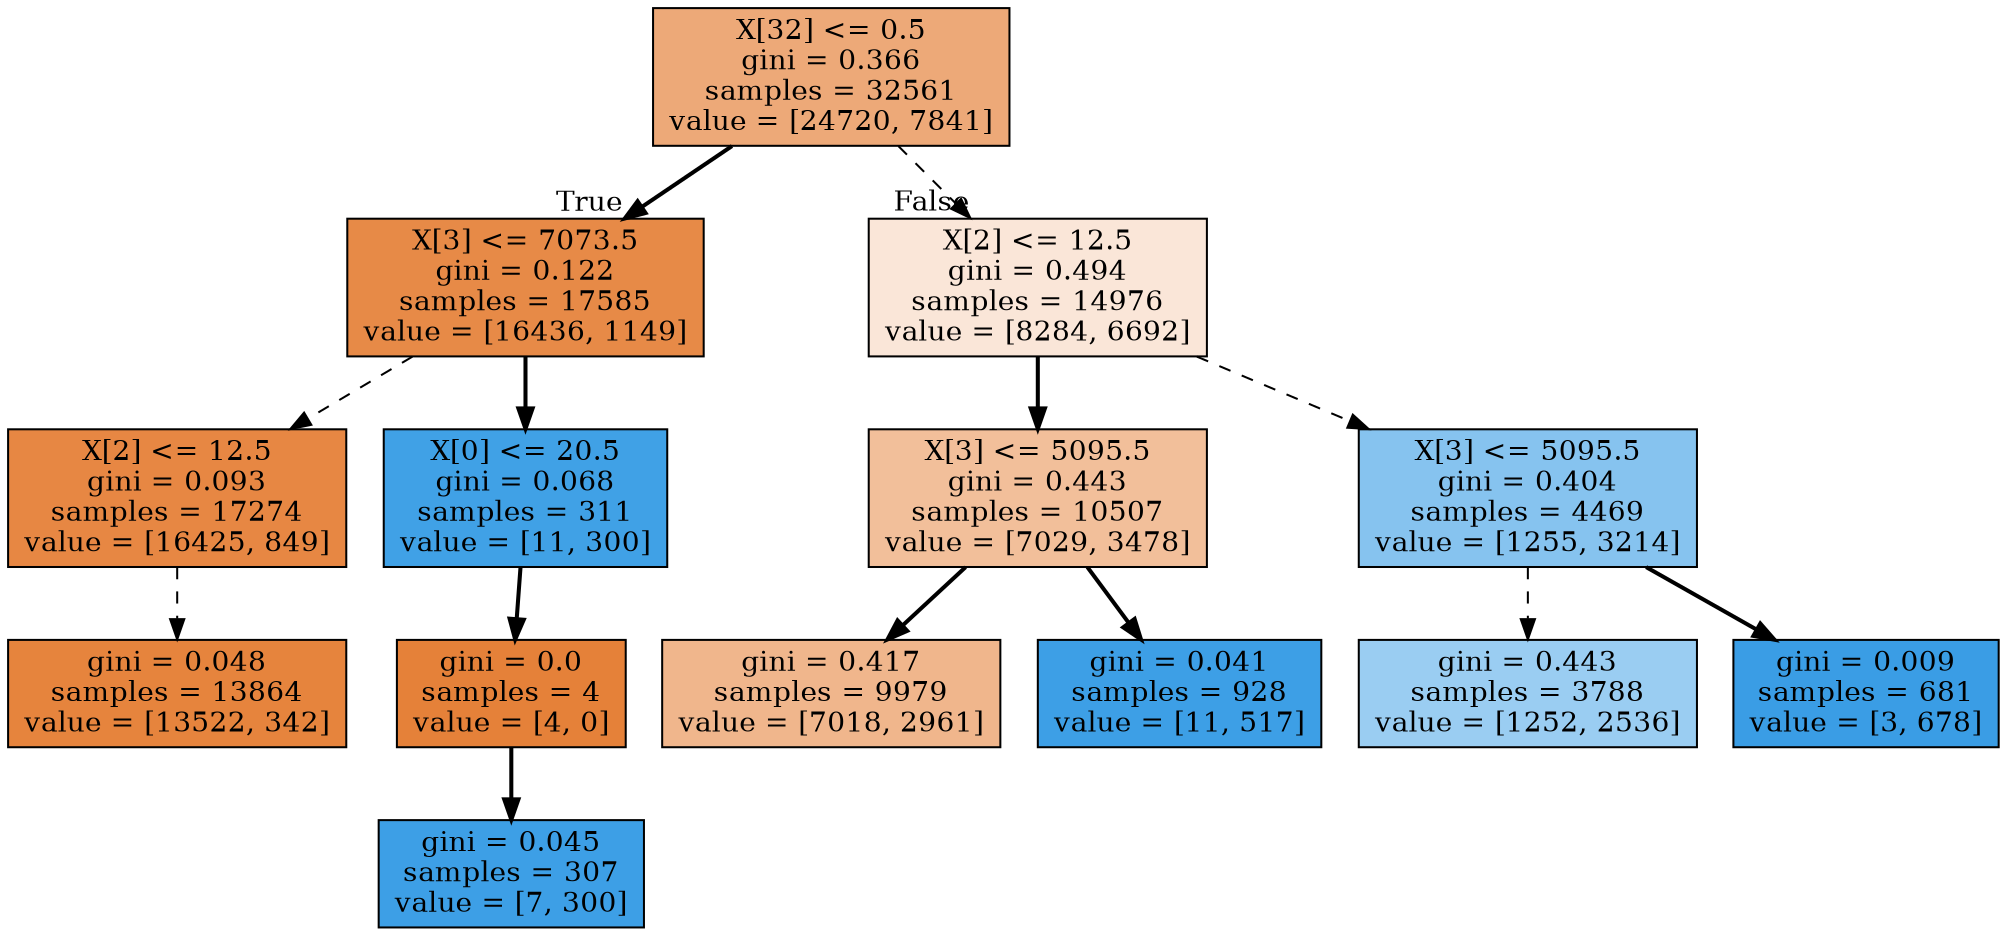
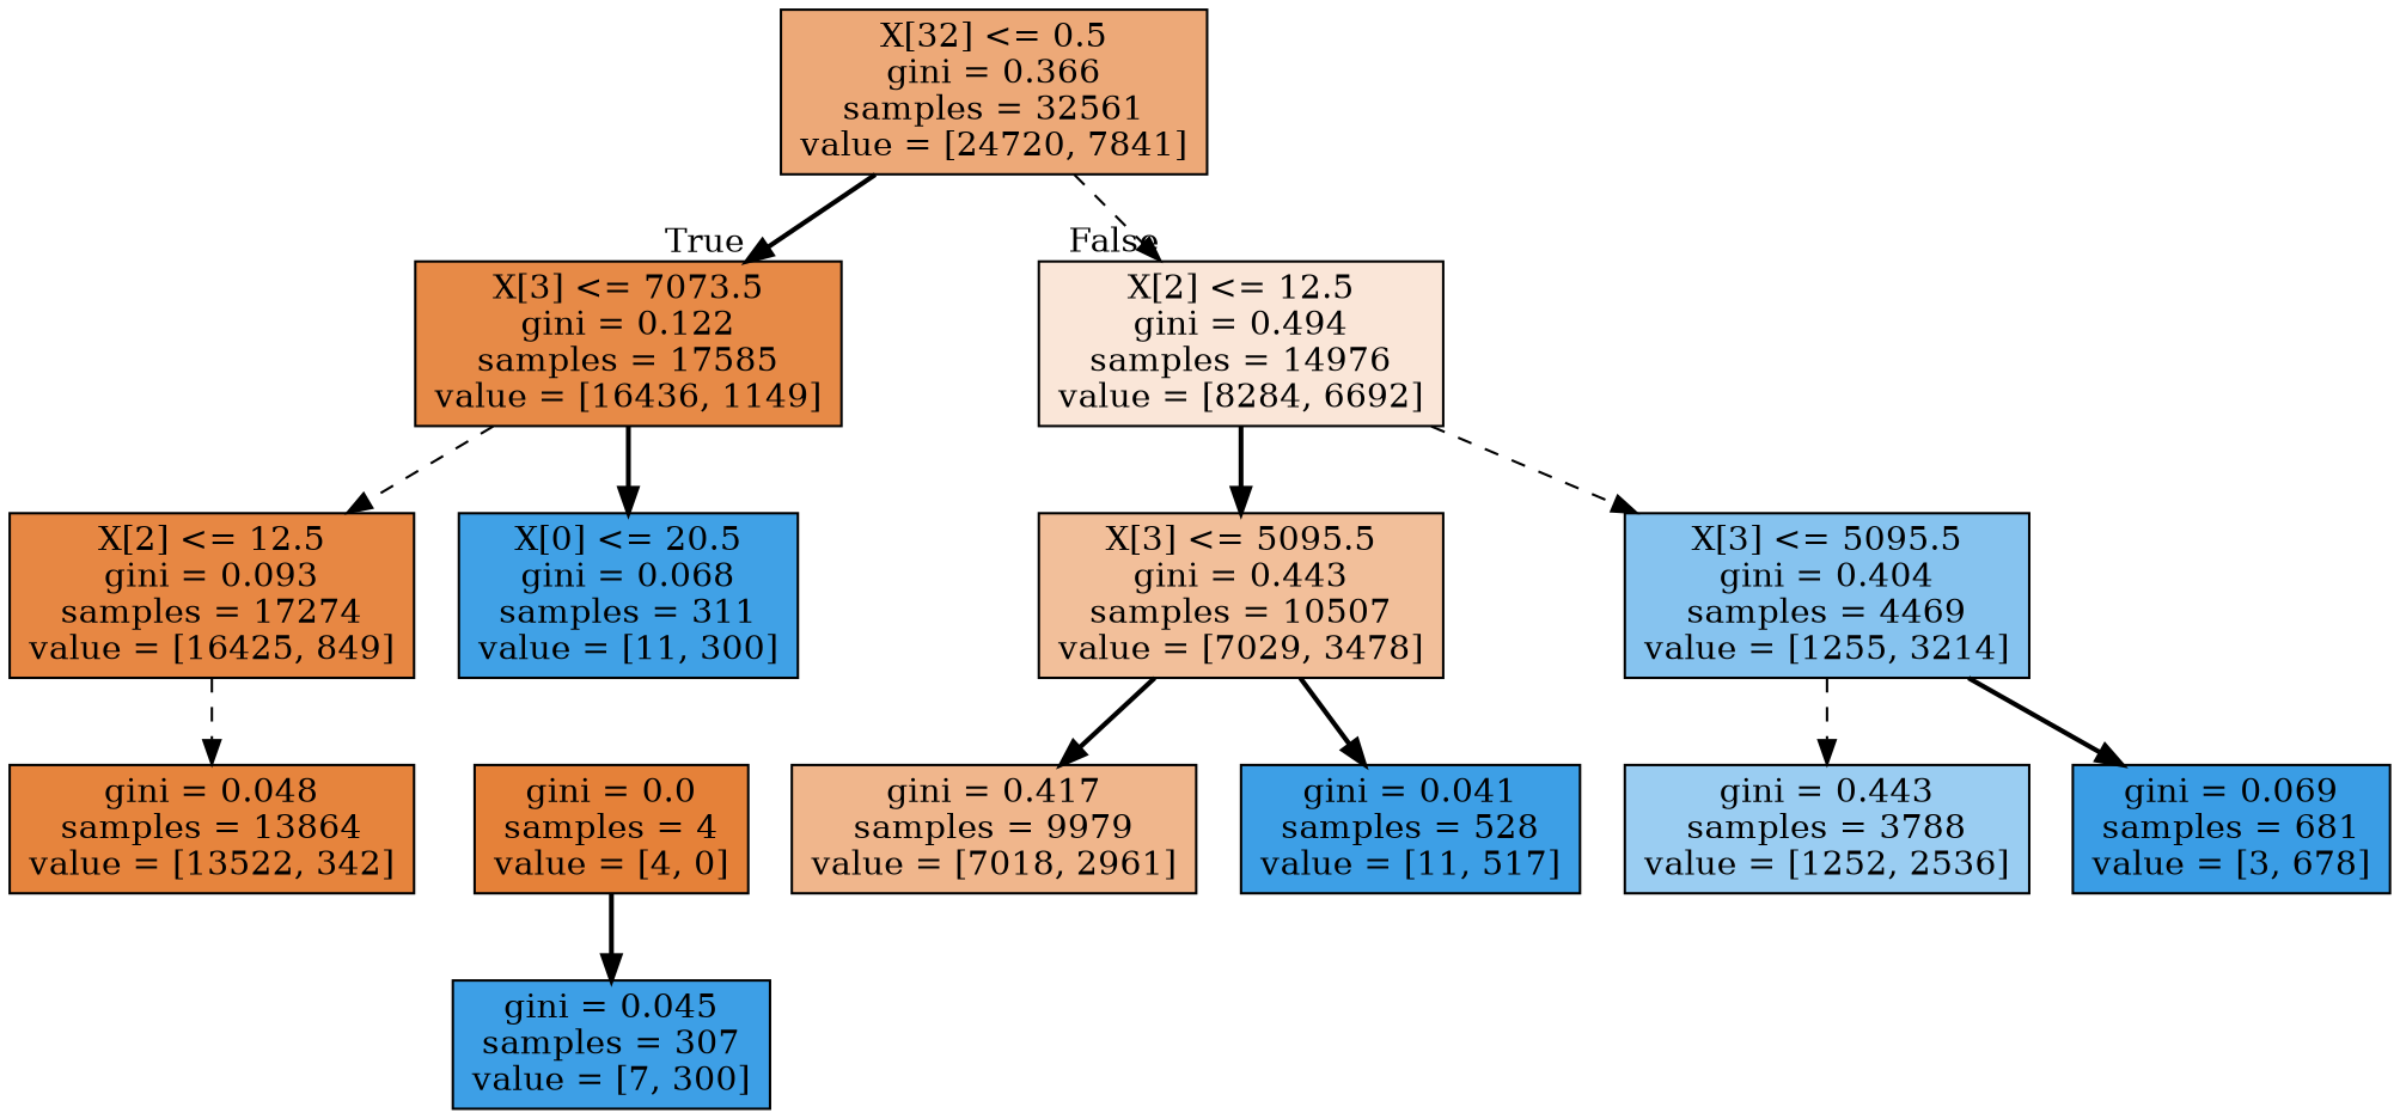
  digraph {
    node [color=black shape=box style=filled]
    edge [style=bold]
    n1 [fillcolor="#e58139ae" label="X[32] <= 0.5\ngini = 0.366\nsamples = 32561\nvalue = [24720, 7841]"]
    n2 [fillcolor="#e58139ed" label="X[3] <= 7073.5\ngini = 0.122\nsamples = 17585\nvalue = [16436, 1149]"]
    n3 [fillcolor="#e5813931" label="X[2] <= 12.5\ngini = 0.494\nsamples = 14976\nvalue = [8284, 6692]"]
    n4 [fillcolor="#e58139f2" label="X[2] <= 12.5\ngini = 0.093\nsamples = 17274\nvalue = [16425, 849]"]
    n5 [fillcolor="#399de5f6" label="X[0] <= 20.5\ngini = 0.068\nsamples = 311\nvalue = [11, 300]"]
    n6 [fillcolor="#e5813981" label="X[3] <= 5095.5\ngini = 0.443\nsamples = 10507\nvalue = [7029, 3478]"]
    n7 [fillcolor="#399de59b" label="X[3] <= 5095.5\ngini = 0.404\nsamples = 4469\nvalue = [1255, 3214]"]
    n8 [fillcolor="#e58139f9" label="gini = 0.048\nsamples = 13864\nvalue = [13522, 342]"]
    n9 [fillcolor="#e58139ff" label="gini = 0.0\nsamples = 4\nvalue = [4, 0]"]
    n10 [fillcolor="#399de5f9" label="gini = 0.045\nsamples = 307\nvalue = [7, 300]"]
    n11 [fillcolor="#e5813993" label="gini = 0.417\nsamples = 9979\nvalue = [7018, 2961]"]
-   n12 [fillcolor="#399de5fa" label="gini = 0.041\nsamples = 928\nvalue = [11, 517]"]
+   n12 [fillcolor="#399de5fa" label="gini = 0.041\nsamples = 528\nvalue = [11, 517]"]
    n13 [fillcolor="#399de581" label="gini = 0.443\nsamples = 3788\nvalue = [1252, 2536]"]
-   n14 [fillcolor="#399de5fe" label="gini = 0.009\nsamples = 681\nvalue = [3, 678]"]
+   n14 [fillcolor="#399de5fe" label="gini = 0.069\nsamples = 681\nvalue = [3, 678]"]
    n1 -> n2 [headlabel=True labelangle=45 labeldistance=2.5]
    n1 -> n3 [headlabel=False labelangle=-45 labeldistance=2.5 style=dashed]
    n2 -> n4 [style=dashed]
    n2 -> n5
    n3 -> n6
    n3 -> n7 [style=dashed]
    n4 -> n8 [style=dashed]
-   n5 -> n9
    n6 -> n11
    n6 -> n12
    n7 -> n13 [style=dashed]
    n7 -> n14
    n9 -> n10
  }
